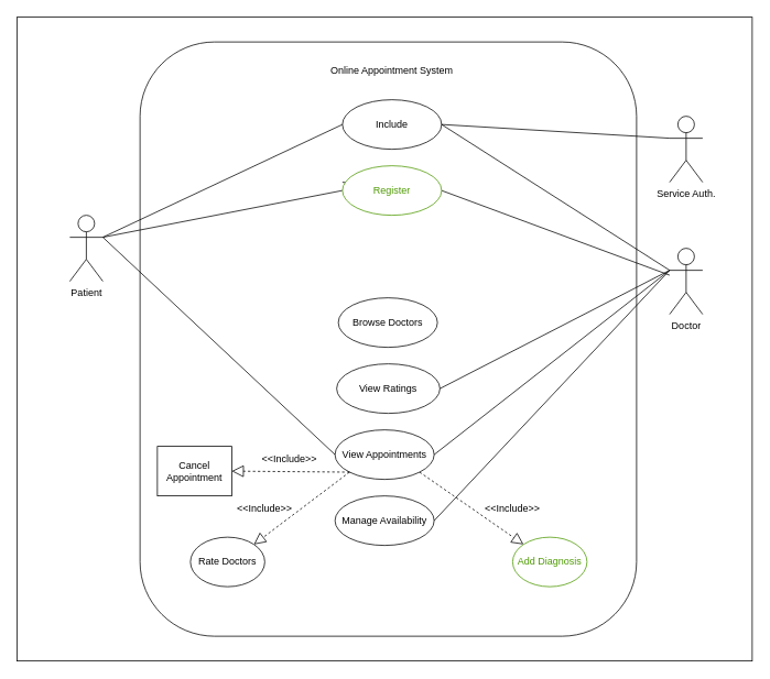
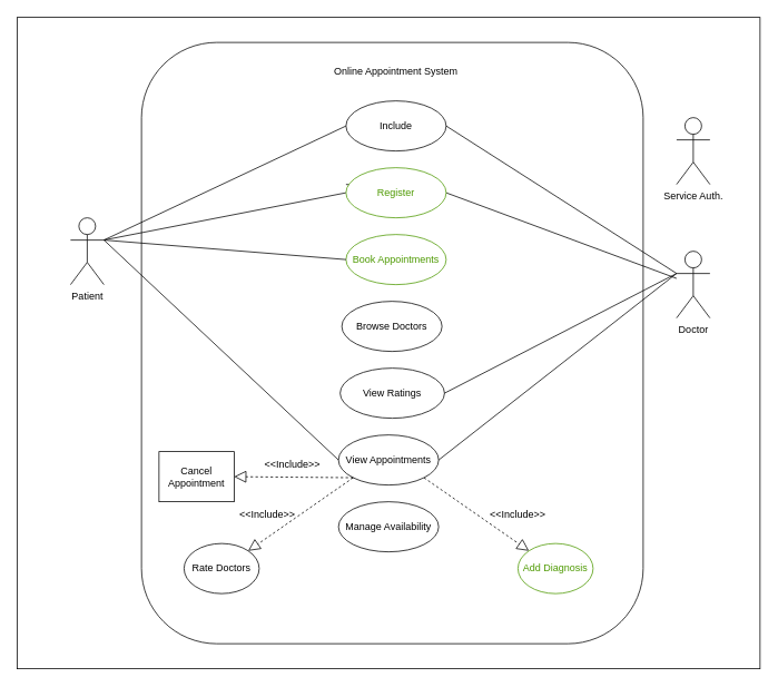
  <mxCell id="0" />
  <mxCell id="1" parent="0" />
  <mxCell id="2" value="" style="rounded=0;whiteSpace=wrap;html=1;" parent="1" vertex="1"><mxGeometry x="20" y="20" width="890" height="780" as="geometry" /></mxCell>
  <mxCell id="3" value="Patient&lt;div&gt;&lt;br&gt;&lt;/div&gt;" style="shape=umlActor;verticalLabelPosition=bottom;verticalAlign=top;html=1;outlineConnect=0;" parent="1" vertex="1"><mxGeometry x="84" y="260" width="40" height="80" as="geometry" /></mxCell>
  <mxCell id="4" value="Doctor" style="shape=umlActor;verticalLabelPosition=bottom;verticalAlign=top;html=1;outlineConnect=0;" parent="1" vertex="1"><mxGeometry x="810" y="300" width="40" height="80" as="geometry" /></mxCell>
  <mxCell id="5" value="Service Auth." style="shape=umlActor;verticalLabelPosition=bottom;verticalAlign=top;html=1;outlineConnect=0;" parent="1" vertex="1"><mxGeometry x="810" y="140" width="40" height="80" as="geometry" /></mxCell>
  <mxCell id="6" value="&#10;&lt;span style=&quot;color: rgb(0, 0, 0); font-family: Helvetica; font-size: 12px; font-style: normal; font-variant-ligatures: normal; font-variant-caps: normal; font-weight: 400; letter-spacing: normal; orphans: 2; text-align: center; text-indent: 0px; text-transform: none; widows: 2; word-spacing: 0px; -webkit-text-stroke-width: 0px; white-space: normal; background-color: rgb(236, 236, 236); text-decoration-thickness: initial; text-decoration-style: initial; text-decoration-color: initial; display: inline !important; float: none;&quot;&gt;&amp;lt;&amp;lt;Include&amp;gt;&amp;gt;&lt;/span&gt;&#10;&#10;" style="rounded=1;whiteSpace=wrap;html=1;" parent="1" vertex="1"><mxGeometry x="169" y="50" width="601" height="720" as="geometry" /></mxCell>
  <mxCell id="7" value="Online Appointment System" style="text;html=1;align=center;verticalAlign=middle;whiteSpace=wrap;rounded=0;" parent="1" vertex="1"><mxGeometry x="344" y="70" width="260" height="30" as="geometry" /></mxCell>
  <mxCell id="8" value="Include" style="ellipse;whiteSpace=wrap;html=1;" parent="1" vertex="1"><mxGeometry x="414" y="120" width="120" height="60" as="geometry" /></mxCell>
  <mxCell id="9" value="Browse Doctors" style="ellipse;whiteSpace=wrap;html=1;" parent="1" vertex="1"><mxGeometry x="409" y="360" width="120" height="60" as="geometry" /></mxCell>
  <mxCell id="10" value="View Appointments" style="ellipse;whiteSpace=wrap;html=1;" parent="1" vertex="1"><mxGeometry x="405" y="520" width="120" height="60" as="geometry" /></mxCell>
  <mxCell id="11" value="Manage Availability" style="ellipse;whiteSpace=wrap;html=1;" parent="1" vertex="1"><mxGeometry x="405" y="600" width="120" height="60" as="geometry" /></mxCell>
  <mxCell id="12" value="View Ratings" style="ellipse;whiteSpace=wrap;html=1;" parent="1" vertex="1"><mxGeometry x="407" y="440" width="125" height="60" as="geometry" /></mxCell>
  <mxCell id="13" value="Cancel Appointment" style="whiteSpace=wrap;html=1;rounded=0;" parent="1" vertex="1"><mxGeometry x="190" y="540" width="90" height="60" as="geometry" /></mxCell>
- <mxCell id="14" value="Rate Doctors" style="ellipse;whiteSpace=wrap;html=1;" parent="1" vertex="1"><mxGeometry x="230" y="650" width="90" height="60" as="geometry" /></mxCell>
+ <mxCell id="14" value="Rate Doctors" style="ellipse;whiteSpace=wrap;html=1;" parent="1" vertex="1"><mxGeometry x="220" y="650" width="90" height="60" as="geometry" /></mxCell>
  <mxCell id="15" value="" style="endArrow=none;html=1;rounded=0;exitX=0;exitY=0.5;exitDx=0;exitDy=0;entryX=1;entryY=0.333;entryDx=0;entryDy=0;entryPerimeter=0;" parent="1" source="8" target="3" edge="1"><mxGeometry width="50" height="50" relative="1" as="geometry"><mxPoint x="444" y="350" as="sourcePoint" /><mxPoint x="254" y="290" as="targetPoint" /></mxGeometry></mxCell>
  <mxCell id="16" value="" style="endArrow=none;html=1;rounded=0;exitX=1;exitY=0.333;exitDx=0;exitDy=0;exitPerimeter=0;entryX=0;entryY=0.5;entryDx=0;entryDy=0;" parent="1" source="3" target="10" edge="1"><mxGeometry width="50" height="50" relative="1" as="geometry"><mxPoint x="444" y="350" as="sourcePoint" /><mxPoint x="494" y="300" as="targetPoint" /></mxGeometry></mxCell>
  <mxCell id="17" value="" style="endArrow=none;html=1;rounded=0;exitX=1;exitY=0.5;exitDx=0;exitDy=0;entryX=0;entryY=0.333;entryDx=0;entryDy=0;entryPerimeter=0;" parent="1" source="8" target="4" edge="1"><mxGeometry width="50" height="50" relative="1" as="geometry"><mxPoint x="444" y="350" as="sourcePoint" /><mxPoint x="494" y="300" as="targetPoint" /></mxGeometry></mxCell>
  <mxCell id="18" value="" style="endArrow=none;html=1;rounded=0;entryX=0;entryY=0.333;entryDx=0;entryDy=0;entryPerimeter=0;exitX=1;exitY=0.5;exitDx=0;exitDy=0;" parent="1" source="10" target="4" edge="1"><mxGeometry width="50" height="50" relative="1" as="geometry"><mxPoint x="444" y="350" as="sourcePoint" /><mxPoint x="494" y="300" as="targetPoint" /></mxGeometry></mxCell>
- <mxCell id="19" value="" style="endArrow=none;html=1;rounded=0;entryX=0;entryY=0.333;entryDx=0;entryDy=0;entryPerimeter=0;exitX=1;exitY=0.5;exitDx=0;exitDy=0;" parent="1" source="11" target="4" edge="1"><mxGeometry width="50" height="50" relative="1" as="geometry"><mxPoint x="444" y="350" as="sourcePoint" /><mxPoint x="494" y="300" as="targetPoint" /></mxGeometry></mxCell>
  <mxCell id="20" value="" style="endArrow=none;html=1;rounded=0;exitX=1;exitY=0.5;exitDx=0;exitDy=0;entryX=0;entryY=0.333;entryDx=0;entryDy=0;entryPerimeter=0;" parent="1" source="12" target="4" edge="1"><mxGeometry width="50" height="50" relative="1" as="geometry"><mxPoint x="444" y="350" as="sourcePoint" /><mxPoint x="494" y="300" as="targetPoint" /></mxGeometry></mxCell>
  <mxCell id="21" value="" style="endArrow=block;dashed=1;endFill=0;endSize=12;html=1;rounded=0;exitX=0;exitY=1;exitDx=0;exitDy=0;entryX=1;entryY=0.5;entryDx=0;entryDy=0;" parent="1" source="10" target="13" edge="1"><mxGeometry width="160" relative="1" as="geometry"><mxPoint x="204" y="410" as="sourcePoint" /><mxPoint x="364" y="410" as="targetPoint" /></mxGeometry></mxCell>
  <mxCell id="22" value="&amp;lt;&amp;lt;Include&amp;gt;&amp;gt;" style="text;html=1;align=center;verticalAlign=middle;whiteSpace=wrap;rounded=0;" parent="1" vertex="1"><mxGeometry x="290" y="600" width="60" height="30" as="geometry" /></mxCell>
  <mxCell id="23" value="" style="endArrow=block;dashed=1;endFill=0;endSize=12;html=1;rounded=0;exitX=0;exitY=1;exitDx=0;exitDy=0;entryX=1;entryY=0;entryDx=0;entryDy=0;" parent="1" source="10" target="14" edge="1"><mxGeometry width="160" relative="1" as="geometry"><mxPoint x="422" y="331" as="sourcePoint" /><mxPoint x="322" y="399" as="targetPoint" /></mxGeometry></mxCell>
  <mxCell id="24" value="&amp;lt;&amp;lt;Include&amp;gt;&amp;gt;" style="text;html=1;align=center;verticalAlign=middle;whiteSpace=wrap;rounded=0;" parent="1" vertex="1"><mxGeometry x="320" y="540" width="60" height="30" as="geometry" /></mxCell>
- <mxCell id="25" value="" style="endArrow=none;html=1;rounded=0;entryX=0;entryY=0.333;entryDx=0;entryDy=0;entryPerimeter=0;exitX=1;exitY=0.5;exitDx=0;exitDy=0;" parent="1" source="8" target="5" edge="1"><mxGeometry width="50" height="50" relative="1" as="geometry"><mxPoint x="444" y="350" as="sourcePoint" /><mxPoint x="494" y="300" as="targetPoint" /></mxGeometry></mxCell>
  <mxCell id="26" value="" style="endArrow=none;html=1;rounded=0;exitX=1;exitY=0.333;exitDx=0;exitDy=0;exitPerimeter=0;entryX=0;entryY=0.5;entryDx=0;entryDy=0;" edge="1" parent="1" source="3" target="31"><mxGeometry width="50" height="50" relative="1" as="geometry"><mxPoint x="134" y="297" as="sourcePoint" /><mxPoint x="400" y="390" as="targetPoint" /></mxGeometry></mxCell>
  <mxCell id="27" value="" style="endArrow=none;html=1;rounded=0;exitX=1;exitY=0.5;exitDx=0;exitDy=0;" edge="1" parent="1" source="31" target="4"><mxGeometry width="50" height="50" relative="1" as="geometry"><mxPoint x="524" y="230" as="sourcePoint" /><mxPoint x="694" y="247" as="targetPoint" /></mxGeometry></mxCell>
+ <mxCell id="28" value="&lt;font style=&quot;color: rgb(77, 153, 0);&quot;&gt;Book Appointments&lt;/font&gt;" style="ellipse;whiteSpace=wrap;html=1;strokeColor=#4D9900;" vertex="1" parent="1"><mxGeometry x="414" y="280" width="120" height="60" as="geometry" /></mxCell>
+ <mxCell id="29" value="" style="endArrow=none;html=1;rounded=0;entryX=0;entryY=0.5;entryDx=0;entryDy=0;exitX=1;exitY=0.333;exitDx=0;exitDy=0;exitPerimeter=0;" edge="1" parent="1" source="3" target="28"><mxGeometry width="50" height="50" relative="1" as="geometry"><mxPoint x="130" y="290" as="sourcePoint" /><mxPoint x="403" y="346.5" as="targetPoint" /></mxGeometry></mxCell>
  <mxCell id="30" value="" style="endArrow=none;html=1;rounded=0;entryX=0;entryY=0.333;entryDx=0;entryDy=0;entryPerimeter=0;exitX=1;exitY=0.5;exitDx=0;exitDy=0;" edge="1" parent="1" target="31"><mxGeometry width="50" height="50" relative="1" as="geometry"><mxPoint x="524" y="230" as="sourcePoint" /><mxPoint x="787" y="167" as="targetPoint" /></mxGeometry></mxCell>
  <mxCell id="31" value="&lt;font style=&quot;color: rgb(77, 153, 0);&quot;&gt;Register&lt;/font&gt;" style="ellipse;whiteSpace=wrap;html=1;strokeColor=#4D9900;" vertex="1" parent="1"><mxGeometry x="414" y="200" width="120" height="60" as="geometry" /></mxCell>
  <mxCell id="32" value="" style="endArrow=block;dashed=1;endFill=0;endSize=12;html=1;rounded=0;entryX=0;entryY=0;entryDx=0;entryDy=0;exitX=1;exitY=1;exitDx=0;exitDy=0;" edge="1" parent="1" source="10" target="33"><mxGeometry width="160" relative="1" as="geometry"><mxPoint x="520" y="553" as="sourcePoint" /><mxPoint x="490" y="498" as="targetPoint" /></mxGeometry></mxCell>
  <mxCell id="33" value="&lt;font style=&quot;color: rgb(77, 153, 0);&quot;&gt;Add Diagnosis&lt;/font&gt;" style="ellipse;whiteSpace=wrap;html=1;strokeColor=#4D9900;" vertex="1" parent="1"><mxGeometry x="620" y="650" width="90" height="60" as="geometry" /></mxCell>
  <mxCell id="34" value="&amp;lt;&amp;lt;Include&amp;gt;&amp;gt;" style="text;html=1;align=center;verticalAlign=middle;whiteSpace=wrap;rounded=0;" vertex="1" parent="1"><mxGeometry x="590" y="600" width="60" height="30" as="geometry" /></mxCell>
